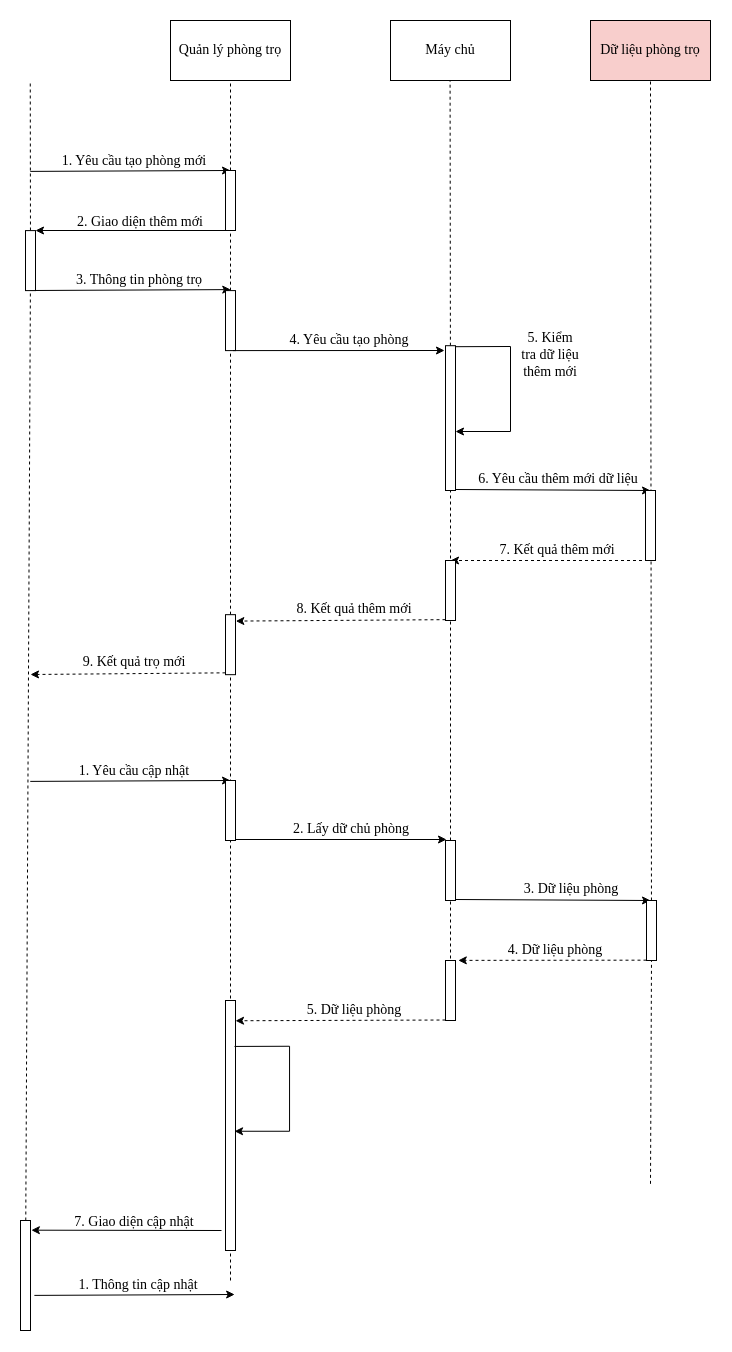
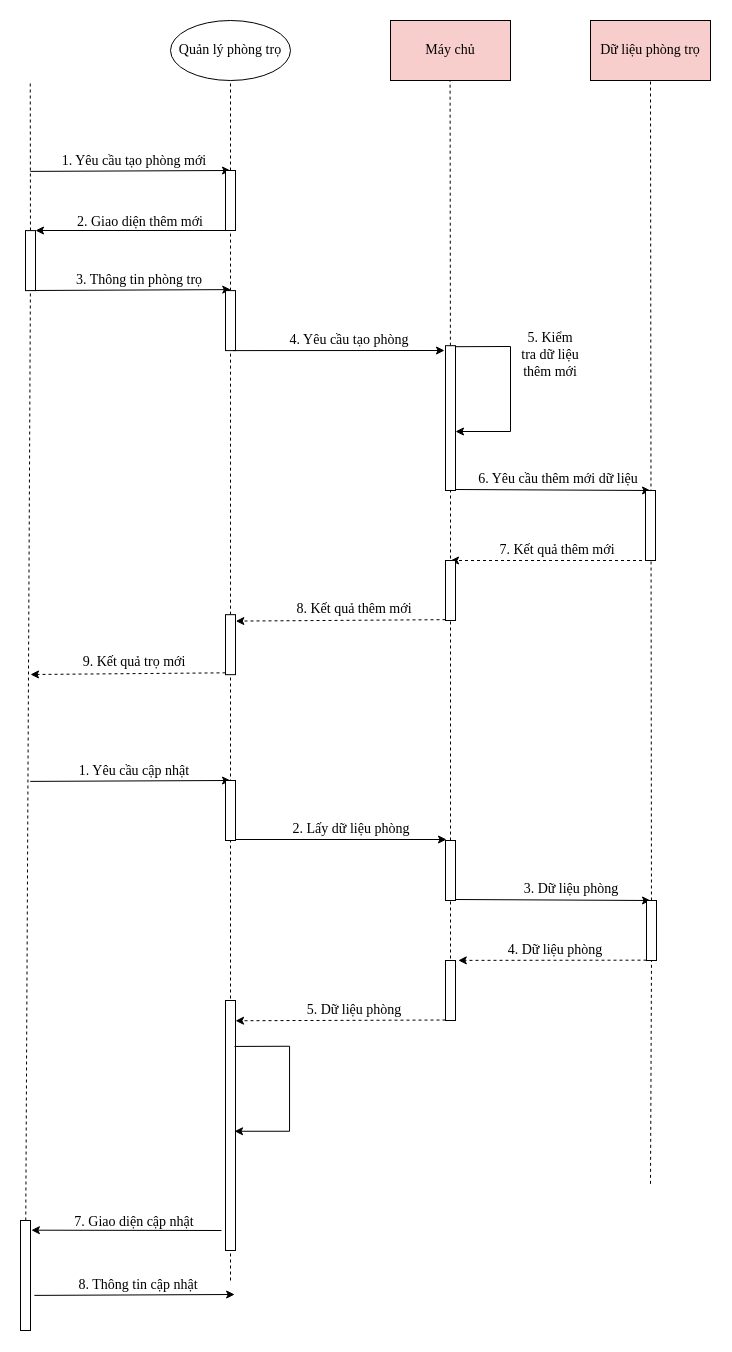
  <mxCell id="0" />
  <mxCell id="1" parent="0" />
- <mxCell id="2" value="Quản lý phòng trọ" style="rounded=0;whiteSpace=wrap;html=1;fontFamily=Times New Roman;fontSize=14;" vertex="1" parent="1"><mxGeometry x="170" y="20" width="120" height="60" as="geometry" /></mxCell>
- <mxCell id="3" value="Máy chủ" style="rounded=0;whiteSpace=wrap;html=1;fontFamily=Times New Roman;fontSize=14;" vertex="1" parent="1"><mxGeometry x="390" y="20" width="120" height="60" as="geometry" /></mxCell>
+ <mxCell id="2" value="Quản lý phòng trọ" style="ellipse;whiteSpace=wrap;html=1;fontFamily=Times New Roman;fontSize=14;" vertex="1" parent="1"><mxGeometry x="170" y="20" width="120" height="60" as="geometry" /></mxCell>
+ <mxCell id="3" value="Máy chủ" style="rounded=0;whiteSpace=wrap;html=1;fontFamily=Times New Roman;fontSize=14;fillColor=#f8cecc;" vertex="1" parent="1"><mxGeometry x="390" y="20" width="120" height="60" as="geometry" /></mxCell>
  <mxCell id="4" value="Dữ liệu phòng trọ" style="rounded=0;whiteSpace=wrap;html=1;fontFamily=Times New Roman;fontSize=14;fillColor=#f8cecc;" vertex="1" parent="1"><mxGeometry x="590" y="20" width="120" height="60" as="geometry" /></mxCell>
  <mxCell id="5" value="" style="endArrow=none;dashed=1;html=1;rounded=0;entryX=0.5;entryY=1;entryDx=0;entryDy=0;fontFamily=Times New Roman;fontSize=14;" edge="1" parent="1" source="11" target="2"><mxGeometry width="50" height="50" relative="1" as="geometry"><mxPoint x="230" y="801.391" as="sourcePoint" /><mxPoint x="440" y="140" as="targetPoint" /></mxGeometry></mxCell>
  <mxCell id="6" value="" style="endArrow=none;dashed=1;html=1;rounded=0;entryX=0.5;entryY=1;entryDx=0;entryDy=0;fontFamily=Times New Roman;fontSize=14;" edge="1" parent="1" source="26"><mxGeometry width="50" height="50" relative="1" as="geometry"><mxPoint x="449.933" y="580" as="sourcePoint" /><mxPoint x="449.58" y="80" as="targetPoint" /></mxGeometry></mxCell>
  <mxCell id="7" value="" style="endArrow=none;dashed=1;html=1;rounded=0;entryX=0.5;entryY=1;entryDx=0;entryDy=0;fontFamily=Times New Roman;fontSize=14;" edge="1" parent="1" source="50"><mxGeometry width="50" height="50" relative="1" as="geometry"><mxPoint x="650" y="1183.339" as="sourcePoint" /><mxPoint x="650" y="80" as="targetPoint" /></mxGeometry></mxCell>
  <mxCell id="8" value="" style="endArrow=classic;html=1;rounded=0;fontFamily=Times New Roman;fontSize=14;exitX=0.975;exitY=0.087;exitDx=0;exitDy=0;exitPerimeter=0;" edge="1" parent="1"><mxGeometry width="50" height="50" relative="1" as="geometry"><mxPoint x="29.75" y="170.9" as="sourcePoint" /><mxPoint x="230" y="170" as="targetPoint" /></mxGeometry></mxCell>
  <mxCell id="9" value="1. Yêu cầu tạo phòng mới" style="text;html=1;strokeColor=none;fillColor=none;align=center;verticalAlign=middle;whiteSpace=wrap;rounded=0;fontFamily=Times New Roman;fontSize=14;" vertex="1" parent="1"><mxGeometry x="59" y="156" width="150" height="10" as="geometry" /></mxCell>
  <mxCell id="10" value="" style="endArrow=none;dashed=1;html=1;rounded=0;entryX=0.5;entryY=1;entryDx=0;entryDy=0;fontFamily=Times New Roman;fontSize=14;" edge="1" parent="1" source="22" target="11"><mxGeometry width="50" height="50" relative="1" as="geometry"><mxPoint x="230" y="801.391" as="sourcePoint" /><mxPoint x="230" y="80" as="targetPoint" /></mxGeometry></mxCell>
  <mxCell id="11" value="" style="rounded=0;whiteSpace=wrap;html=1;fontFamily=Times New Roman;fontSize=14;" vertex="1" parent="1"><mxGeometry x="225" y="170" width="10" height="60" as="geometry" /></mxCell>
  <mxCell id="12" value="5. Kiểm tra dữ liệu thêm mới" style="text;html=1;strokeColor=none;fillColor=none;align=center;verticalAlign=middle;whiteSpace=wrap;rounded=0;fontFamily=Times New Roman;fontSize=14;" vertex="1" parent="1"><mxGeometry x="520" y="310.25" width="60" height="90" as="geometry" /></mxCell>
  <mxCell id="13" value="" style="endArrow=classic;html=1;rounded=0;exitX=0.995;exitY=0.095;exitDx=0;exitDy=0;exitPerimeter=0;fontFamily=Times New Roman;fontSize=14;" edge="1" parent="1"><mxGeometry width="50" height="50" relative="1" as="geometry"><mxPoint x="454.95" y="346.2" as="sourcePoint" /><mxPoint x="455" y="431" as="targetPoint" /><Array as="points"><mxPoint x="510" y="346" /><mxPoint x="510" y="431" /></Array></mxGeometry></mxCell>
  <mxCell id="14" value="" style="endArrow=classic;html=1;rounded=0;exitX=0;exitY=1;exitDx=0;exitDy=0;fontFamily=Times New Roman;fontSize=14;entryX=1;entryY=0;entryDx=0;entryDy=0;" edge="1" parent="1" source="11"><mxGeometry width="50" height="50" relative="1" as="geometry"><mxPoint x="75" y="259.17" as="sourcePoint" /><mxPoint x="35" y="230" as="targetPoint" /></mxGeometry></mxCell>
  <mxCell id="15" value="2. Giao diện thêm mới" style="text;html=1;strokeColor=none;fillColor=none;align=center;verticalAlign=middle;whiteSpace=wrap;rounded=0;fontFamily=Times New Roman;fontSize=14;" vertex="1" parent="1"><mxGeometry x="70" y="217" width="140" height="10" as="geometry" /></mxCell>
  <mxCell id="16" value="" style="endArrow=none;dashed=1;html=1;rounded=0;entryX=0.5;entryY=1;entryDx=0;entryDy=0;fontFamily=Times New Roman;fontSize=14;" edge="1" parent="1"><mxGeometry width="50" height="50" relative="1" as="geometry"><mxPoint x="29.972" y="230" as="sourcePoint" /><mxPoint x="29.76" y="80" as="targetPoint" /></mxGeometry></mxCell>
  <mxCell id="17" value="" style="endArrow=none;dashed=1;html=1;rounded=0;entryX=0.5;entryY=1;entryDx=0;entryDy=0;fontFamily=Times New Roman;fontSize=14;" edge="1" parent="1" source="61"><mxGeometry width="50" height="50" relative="1" as="geometry"><mxPoint x="26" y="1320" as="sourcePoint" /><mxPoint x="30" y="270" as="targetPoint" /></mxGeometry></mxCell>
  <mxCell id="18" value="" style="endArrow=classic;html=1;rounded=0;fontFamily=Times New Roman;fontSize=14;exitX=0.975;exitY=0.087;exitDx=0;exitDy=0;exitPerimeter=0;" edge="1" parent="1"><mxGeometry width="50" height="50" relative="1" as="geometry"><mxPoint x="30" y="290" as="sourcePoint" /><mxPoint x="230.25" y="289.1" as="targetPoint" /></mxGeometry></mxCell>
  <mxCell id="19" value="3. Thông tin phòng trọ" style="text;html=1;strokeColor=none;fillColor=none;align=center;verticalAlign=middle;whiteSpace=wrap;rounded=0;fontFamily=Times New Roman;fontSize=14;" vertex="1" parent="1"><mxGeometry x="64.25" y="275.1" width="150" height="10" as="geometry" /></mxCell>
  <mxCell id="20" value="" style="rounded=0;whiteSpace=wrap;html=1;fontFamily=Times New Roman;fontSize=14;" vertex="1" parent="1"><mxGeometry x="25" y="230.1" width="10" height="60" as="geometry" /></mxCell>
  <mxCell id="21" value="" style="endArrow=none;dashed=1;html=1;rounded=0;entryX=0.5;entryY=1;entryDx=0;entryDy=0;fontFamily=Times New Roman;fontSize=14;" edge="1" parent="1" source="37" target="22"><mxGeometry width="50" height="50" relative="1" as="geometry"><mxPoint x="230" y="700" as="sourcePoint" /><mxPoint x="230" y="230" as="targetPoint" /></mxGeometry></mxCell>
  <mxCell id="22" value="" style="rounded=0;whiteSpace=wrap;html=1;fontFamily=Times New Roman;fontSize=14;" vertex="1" parent="1"><mxGeometry x="225" y="290.1" width="10" height="60" as="geometry" /></mxCell>
  <mxCell id="23" value="" style="endArrow=classic;html=1;rounded=0;fontFamily=Times New Roman;fontSize=14;exitX=0.75;exitY=1;exitDx=0;exitDy=0;" edge="1" parent="1" source="22"><mxGeometry width="50" height="50" relative="1" as="geometry"><mxPoint x="239.75" y="350.1" as="sourcePoint" /><mxPoint x="444" y="350" as="targetPoint" /></mxGeometry></mxCell>
  <mxCell id="24" value="4. Yêu cầu tạo phòng" style="text;html=1;strokeColor=none;fillColor=none;align=center;verticalAlign=middle;whiteSpace=wrap;rounded=0;fontFamily=Times New Roman;fontSize=14;" vertex="1" parent="1"><mxGeometry x="274" y="335.2" width="150" height="10" as="geometry" /></mxCell>
  <mxCell id="25" value="" style="endArrow=none;dashed=1;html=1;rounded=0;entryX=0.5;entryY=1;entryDx=0;entryDy=0;fontFamily=Times New Roman;fontSize=14;" edge="1" parent="1" source="46" target="26"><mxGeometry width="50" height="50" relative="1" as="geometry"><mxPoint x="450" y="970" as="sourcePoint" /><mxPoint x="449.58" y="80" as="targetPoint" /></mxGeometry></mxCell>
  <mxCell id="26" value="" style="rounded=0;whiteSpace=wrap;html=1;fontFamily=Times New Roman;fontSize=14;" vertex="1" parent="1"><mxGeometry x="445" y="345.2" width="10" height="144.8" as="geometry" /></mxCell>
  <mxCell id="27" value="" style="endArrow=classic;html=1;rounded=0;fontFamily=Times New Roman;fontSize=14;exitX=0.75;exitY=1;exitDx=0;exitDy=0;" edge="1" parent="1"><mxGeometry width="50" height="50" relative="1" as="geometry"><mxPoint x="455" y="489" as="sourcePoint" /><mxPoint x="650" y="490" as="targetPoint" /></mxGeometry></mxCell>
  <mxCell id="28" value="6. Yêu cầu thêm mới dữ liệu" style="text;html=1;strokeColor=none;fillColor=none;align=center;verticalAlign=middle;whiteSpace=wrap;rounded=0;fontFamily=Times New Roman;fontSize=14;" vertex="1" parent="1"><mxGeometry x="470" y="474.2" width="176" height="10" as="geometry" /></mxCell>
  <mxCell id="29" value="" style="rounded=0;whiteSpace=wrap;html=1;fontFamily=Times New Roman;fontSize=14;" vertex="1" parent="1"><mxGeometry x="645" y="490" width="10" height="70" as="geometry" /></mxCell>
  <mxCell id="30" value="" style="endArrow=classic;html=1;rounded=0;exitX=0.25;exitY=1;exitDx=0;exitDy=0;dashed=1;" edge="1" parent="1" source="29"><mxGeometry width="50" height="50" relative="1" as="geometry"><mxPoint x="380" y="550" as="sourcePoint" /><mxPoint x="450" y="560" as="targetPoint" /></mxGeometry></mxCell>
  <mxCell id="31" value="" style="endArrow=none;dashed=1;html=1;rounded=0;entryX=0.5;entryY=1;entryDx=0;entryDy=0;fontFamily=Times New Roman;fontSize=14;" edge="1" parent="1" target="32"><mxGeometry width="50" height="50" relative="1" as="geometry"><mxPoint x="449.933" y="580" as="sourcePoint" /><mxPoint x="450" y="490" as="targetPoint" /></mxGeometry></mxCell>
  <mxCell id="32" value="" style="rounded=0;whiteSpace=wrap;html=1;fontFamily=Times New Roman;fontSize=14;" vertex="1" parent="1"><mxGeometry x="445" y="560" width="10" height="60" as="geometry" /></mxCell>
  <mxCell id="33" value="7. Kết quả thêm mới" style="text;html=1;strokeColor=none;fillColor=none;align=center;verticalAlign=middle;whiteSpace=wrap;rounded=0;fontFamily=Times New Roman;fontSize=14;" vertex="1" parent="1"><mxGeometry x="469" y="545" width="176" height="10" as="geometry" /></mxCell>
  <mxCell id="34" value="" style="endArrow=classic;html=1;rounded=0;exitX=0.25;exitY=1;exitDx=0;exitDy=0;dashed=1;entryX=1.033;entryY=0.107;entryDx=0;entryDy=0;entryPerimeter=0;" edge="1" parent="1" target="37"><mxGeometry width="50" height="50" relative="1" as="geometry"><mxPoint x="445" y="619.17" as="sourcePoint" /><mxPoint x="247" y="619.17" as="targetPoint" /></mxGeometry></mxCell>
  <mxCell id="35" value="8. Kết quả thêm mới" style="text;html=1;strokeColor=none;fillColor=none;align=center;verticalAlign=middle;whiteSpace=wrap;rounded=0;fontFamily=Times New Roman;fontSize=14;" vertex="1" parent="1"><mxGeometry x="266" y="604.17" width="176" height="10" as="geometry" /></mxCell>
  <mxCell id="36" value="" style="endArrow=none;dashed=1;html=1;rounded=0;entryX=0.5;entryY=1;entryDx=0;entryDy=0;fontFamily=Times New Roman;fontSize=14;" edge="1" parent="1" target="37"><mxGeometry width="50" height="50" relative="1" as="geometry"><mxPoint x="230" y="1280" as="sourcePoint" /><mxPoint x="230" y="350" as="targetPoint" /></mxGeometry></mxCell>
  <mxCell id="37" value="" style="rounded=0;whiteSpace=wrap;html=1;fontFamily=Times New Roman;fontSize=14;" vertex="1" parent="1"><mxGeometry x="225" y="614.17" width="10" height="60" as="geometry" /></mxCell>
  <mxCell id="38" value="" style="endArrow=classic;html=1;rounded=0;exitX=0.25;exitY=1;exitDx=0;exitDy=0;dashed=1;" edge="1" parent="1"><mxGeometry width="50" height="50" relative="1" as="geometry"><mxPoint x="225" y="672.34" as="sourcePoint" /><mxPoint x="30" y="674" as="targetPoint" /></mxGeometry></mxCell>
  <mxCell id="39" value="9. Kết quả trọ mới" style="text;html=1;strokeColor=none;fillColor=none;align=center;verticalAlign=middle;whiteSpace=wrap;rounded=0;fontFamily=Times New Roman;fontSize=14;" vertex="1" parent="1"><mxGeometry x="46" y="657.34" width="176" height="10" as="geometry" /></mxCell>
  <mxCell id="40" value="" style="endArrow=classic;html=1;rounded=0;fontFamily=Times New Roman;fontSize=14;exitX=0.975;exitY=0.087;exitDx=0;exitDy=0;exitPerimeter=0;" edge="1" parent="1"><mxGeometry width="50" height="50" relative="1" as="geometry"><mxPoint x="29.75" y="780.9" as="sourcePoint" /><mxPoint x="230" y="780" as="targetPoint" /></mxGeometry></mxCell>
  <mxCell id="41" value="1. Yêu cầu cập nhật" style="text;html=1;strokeColor=none;fillColor=none;align=center;verticalAlign=middle;whiteSpace=wrap;rounded=0;fontFamily=Times New Roman;fontSize=14;" vertex="1" parent="1"><mxGeometry x="59" y="766" width="150" height="10" as="geometry" /></mxCell>
  <mxCell id="42" value="" style="rounded=0;whiteSpace=wrap;html=1;fontFamily=Times New Roman;fontSize=14;" vertex="1" parent="1"><mxGeometry x="225" y="780" width="10" height="60" as="geometry" /></mxCell>
  <mxCell id="43" value="" style="endArrow=classic;html=1;rounded=0;fontFamily=Times New Roman;fontSize=14;exitX=0.75;exitY=1;exitDx=0;exitDy=0;" edge="1" parent="1"><mxGeometry width="50" height="50" relative="1" as="geometry"><mxPoint x="235" y="839" as="sourcePoint" /><mxPoint x="446" y="839" as="targetPoint" /></mxGeometry></mxCell>
- <mxCell id="44" value="2. Lấy dữ chủ phòng" style="text;html=1;strokeColor=none;fillColor=none;align=center;verticalAlign=middle;whiteSpace=wrap;rounded=0;fontFamily=Times New Roman;fontSize=14;" vertex="1" parent="1"><mxGeometry x="276" y="824.2" width="150" height="10" as="geometry" /></mxCell>
+ <mxCell id="44" value="2. Lấy dữ liệu phòng" style="text;html=1;strokeColor=none;fillColor=none;align=center;verticalAlign=middle;whiteSpace=wrap;rounded=0;fontFamily=Times New Roman;fontSize=14;" vertex="1" parent="1"><mxGeometry x="276" y="824.2" width="150" height="10" as="geometry" /></mxCell>
  <mxCell id="45" value="" style="endArrow=none;dashed=1;html=1;rounded=0;entryX=0.5;entryY=1;entryDx=0;entryDy=0;fontFamily=Times New Roman;fontSize=14;" edge="1" parent="1" target="46"><mxGeometry width="50" height="50" relative="1" as="geometry"><mxPoint x="450" y="970" as="sourcePoint" /><mxPoint x="450" y="490" as="targetPoint" /></mxGeometry></mxCell>
  <mxCell id="46" value="" style="rounded=0;whiteSpace=wrap;html=1;fontFamily=Times New Roman;fontSize=14;" vertex="1" parent="1"><mxGeometry x="445" y="840" width="10" height="60" as="geometry" /></mxCell>
  <mxCell id="47" value="" style="endArrow=classic;html=1;rounded=0;fontFamily=Times New Roman;fontSize=14;exitX=0.75;exitY=1;exitDx=0;exitDy=0;" edge="1" parent="1"><mxGeometry width="50" height="50" relative="1" as="geometry"><mxPoint x="455" y="899" as="sourcePoint" /><mxPoint x="650" y="900" as="targetPoint" /></mxGeometry></mxCell>
  <mxCell id="48" value="3. Dữ liệu phòng" style="text;html=1;strokeColor=none;fillColor=none;align=center;verticalAlign=middle;whiteSpace=wrap;rounded=0;fontFamily=Times New Roman;fontSize=14;" vertex="1" parent="1"><mxGeometry x="496" y="884.2" width="150" height="10" as="geometry" /></mxCell>
  <mxCell id="49" value="" style="endArrow=none;dashed=1;html=1;rounded=0;entryX=0.5;entryY=1;entryDx=0;entryDy=0;fontFamily=Times New Roman;fontSize=14;" edge="1" parent="1" target="50"><mxGeometry width="50" height="50" relative="1" as="geometry"><mxPoint x="650" y="1183.339" as="sourcePoint" /><mxPoint x="650" y="80" as="targetPoint" /></mxGeometry></mxCell>
  <mxCell id="50" value="" style="rounded=0;whiteSpace=wrap;html=1;fontFamily=Times New Roman;fontSize=14;" vertex="1" parent="1"><mxGeometry x="646" y="900" width="10" height="60" as="geometry" /></mxCell>
  <mxCell id="51" value="" style="endArrow=classic;html=1;rounded=0;exitX=0.25;exitY=1;exitDx=0;exitDy=0;dashed=1;entryX=1.279;entryY=-0.002;entryDx=0;entryDy=0;entryPerimeter=0;" edge="1" parent="1" target="53"><mxGeometry width="50" height="50" relative="1" as="geometry"><mxPoint x="646" y="959.67" as="sourcePoint" /><mxPoint x="448" y="959.67" as="targetPoint" /></mxGeometry></mxCell>
  <mxCell id="52" value="4. Dữ liệu phòng" style="text;html=1;strokeColor=none;fillColor=none;align=center;verticalAlign=middle;whiteSpace=wrap;rounded=0;fontFamily=Times New Roman;fontSize=14;" vertex="1" parent="1"><mxGeometry x="467" y="944.67" width="176" height="10" as="geometry" /></mxCell>
  <mxCell id="53" value="" style="rounded=0;whiteSpace=wrap;html=1;fontFamily=Times New Roman;fontSize=14;" vertex="1" parent="1"><mxGeometry x="445" y="960" width="10" height="60" as="geometry" /></mxCell>
  <mxCell id="54" value="" style="endArrow=classic;html=1;rounded=0;exitX=0.25;exitY=1;exitDx=0;exitDy=0;dashed=1;entryX=1.003;entryY=0.081;entryDx=0;entryDy=0;entryPerimeter=0;" edge="1" parent="1" target="56"><mxGeometry width="50" height="50" relative="1" as="geometry"><mxPoint x="445" y="1019.52" as="sourcePoint" /><mxPoint x="240" y="1020" as="targetPoint" /></mxGeometry></mxCell>
  <mxCell id="55" value="5. Dữ liệu phòng" style="text;html=1;strokeColor=none;fillColor=none;align=center;verticalAlign=middle;whiteSpace=wrap;rounded=0;fontFamily=Times New Roman;fontSize=14;" vertex="1" parent="1"><mxGeometry x="266" y="1004.52" width="176" height="10" as="geometry" /></mxCell>
  <mxCell id="56" value="" style="rounded=0;whiteSpace=wrap;html=1;fontFamily=Times New Roman;fontSize=14;" vertex="1" parent="1"><mxGeometry x="225" y="1000" width="10" height="250" as="geometry" /></mxCell>
  <mxCell id="57" value="" style="endArrow=classic;html=1;rounded=0;exitX=0.995;exitY=0.095;exitDx=0;exitDy=0;exitPerimeter=0;fontFamily=Times New Roman;fontSize=14;" edge="1" parent="1"><mxGeometry width="50" height="50" relative="1" as="geometry"><mxPoint x="234" y="1045.95" as="sourcePoint" /><mxPoint x="234.05" y="1130.75" as="targetPoint" /><Array as="points"><mxPoint x="289.05" y="1045.75" /><mxPoint x="289.05" y="1130.75" /></Array></mxGeometry></mxCell>
  <mxCell id="58" value="" style="endArrow=classic;html=1;rounded=0;fontFamily=Times New Roman;fontSize=14;entryX=1.087;entryY=0.088;entryDx=0;entryDy=0;entryPerimeter=0;exitX=-0.4;exitY=0.92;exitDx=0;exitDy=0;exitPerimeter=0;" edge="1" parent="1" source="56" target="61"><mxGeometry width="50" height="50" relative="1" as="geometry"><mxPoint x="220" y="1230" as="sourcePoint" /><mxPoint x="40" y="1130" as="targetPoint" /></mxGeometry></mxCell>
  <mxCell id="59" value="7. Giao diện cập nhật" style="text;html=1;strokeColor=none;fillColor=none;align=center;verticalAlign=middle;whiteSpace=wrap;rounded=0;fontFamily=Times New Roman;fontSize=14;" vertex="1" parent="1"><mxGeometry x="59" y="1217" width="150" height="10" as="geometry" /></mxCell>
  <mxCell id="60" value="" style="endArrow=none;dashed=1;html=1;rounded=0;entryX=0.5;entryY=1;entryDx=0;entryDy=0;fontFamily=Times New Roman;fontSize=14;" edge="1" parent="1" target="61"><mxGeometry width="50" height="50" relative="1" as="geometry"><mxPoint x="26" y="1320" as="sourcePoint" /><mxPoint x="30" y="270" as="targetPoint" /></mxGeometry></mxCell>
  <mxCell id="61" value="" style="rounded=0;whiteSpace=wrap;html=1;fontFamily=Times New Roman;fontSize=14;" vertex="1" parent="1"><mxGeometry x="20" y="1220" width="10" height="110" as="geometry" /></mxCell>
  <mxCell id="62" value="" style="endArrow=classic;html=1;rounded=0;fontFamily=Times New Roman;fontSize=14;exitX=0.975;exitY=0.087;exitDx=0;exitDy=0;exitPerimeter=0;" edge="1" parent="1"><mxGeometry width="50" height="50" relative="1" as="geometry"><mxPoint x="33.87" y="1294.9" as="sourcePoint" /><mxPoint x="234.12" y="1294" as="targetPoint" /></mxGeometry></mxCell>
- <mxCell id="63" value="1. Thông tin cập nhật" style="text;html=1;strokeColor=none;fillColor=none;align=center;verticalAlign=middle;whiteSpace=wrap;rounded=0;fontFamily=Times New Roman;fontSize=14;" vertex="1" parent="1"><mxGeometry x="63.12" y="1280" width="150" height="10" as="geometry" /></mxCell>
+ <mxCell id="63" value="8. Thông tin cập nhật" style="text;html=1;strokeColor=none;fillColor=none;align=center;verticalAlign=middle;whiteSpace=wrap;rounded=0;fontFamily=Times New Roman;fontSize=14;" vertex="1" parent="1"><mxGeometry x="63.12" y="1280" width="150" height="10" as="geometry" /></mxCell>
